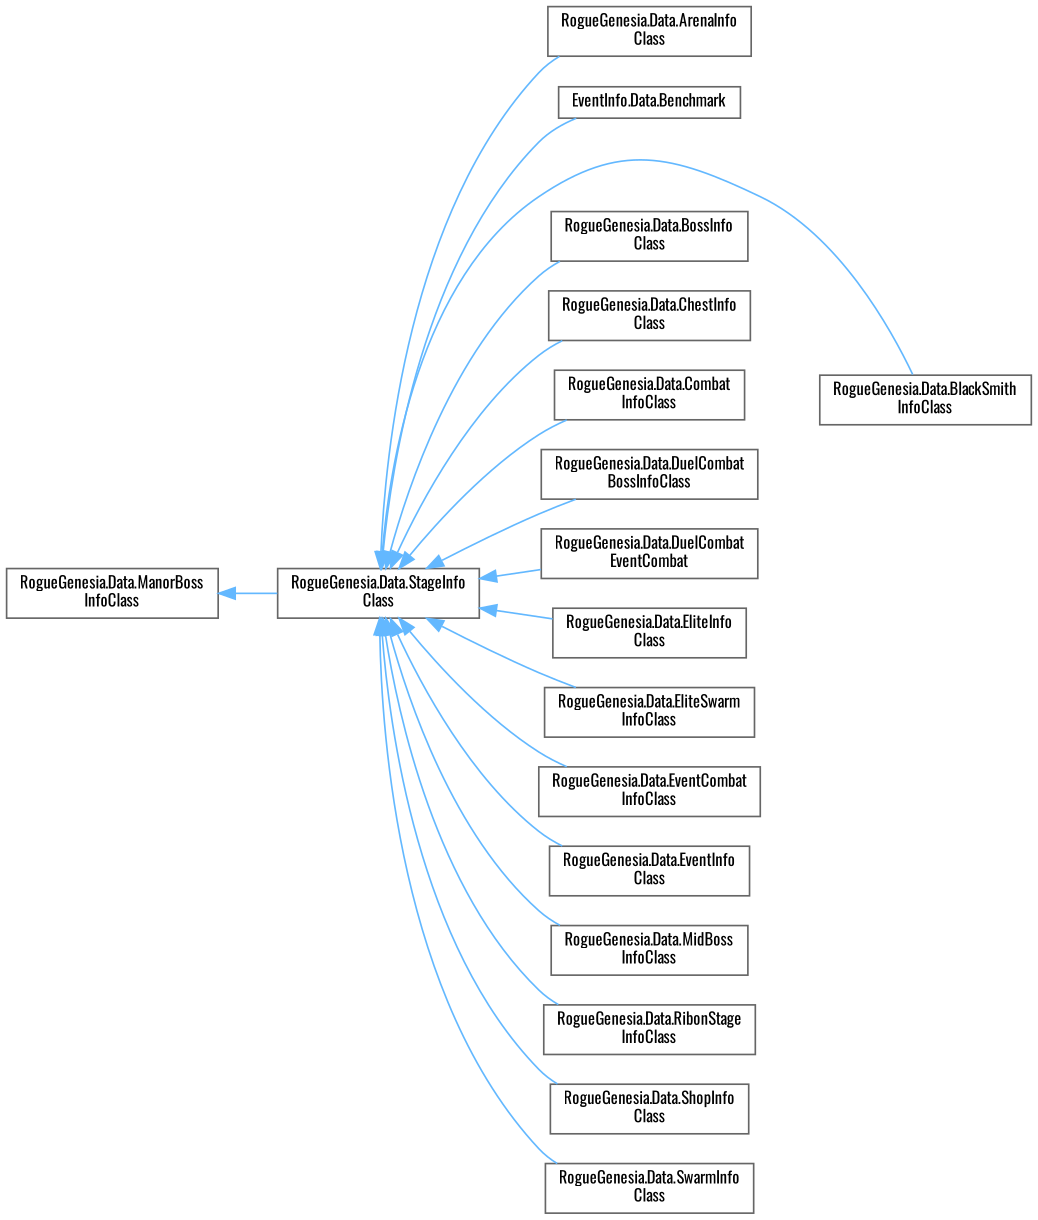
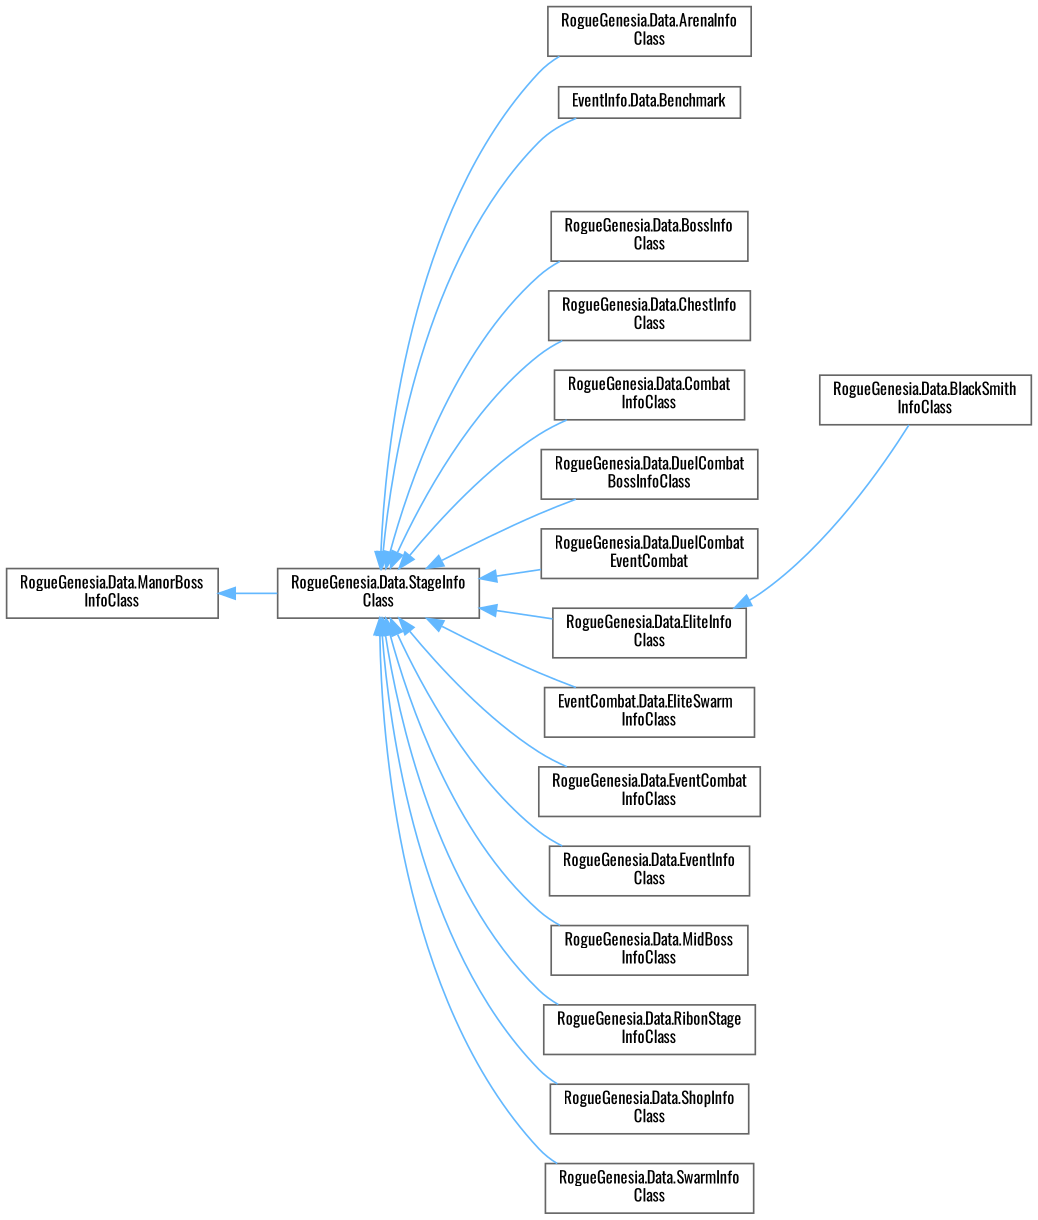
  digraph {
    fontname=Oswald
    rankdir=LR
    node [color=grey40 fillcolor=white fontname=Oswald fontsize=10 shape=box style=filled]
    edge [color=steelblue1 dir=back fontname=Oswald fontsize=10 labelfontname=Helvetica labelfontsize=10 style=solid]
    n1 [height=0.2 label="RogueGenesia.Data.StageInfo\lClass" width=0.4]
    n2 [height=0.2 label="RogueGenesia.Data.ArenaInfo\lClass" width=0.4]
    n3 [height=0.2 label="EventInfo.Data.Benchmark" width=0.4]
    n4 [height=0.2 label="RogueGenesia.Data.BlackSmith\lInfoClass" width=0.4]
    n5 [height=0.2 label="RogueGenesia.Data.BossInfo\lClass" width=0.4]
    n6 [height=0.2 label="RogueGenesia.Data.ChestInfo\lClass" width=0.4]
    n7 [height=0.2 label="RogueGenesia.Data.Combat\lInfoClass" width=0.4]
    n8 [height=0.2 label="RogueGenesia.Data.DuelCombat\lBossInfoClass" width=0.4]
    n9 [height=0.2 label="RogueGenesia.Data.DuelCombat\lEventCombat" width=0.4]
    n10 [height=0.2 label="RogueGenesia.Data.EliteInfo\lClass" width=0.4]
-   n11 [height=0.2 label="RogueGenesia.Data.EliteSwarm\lInfoClass" width=0.4]
+   n11 [height=0.2 label="EventCombat.Data.EliteSwarm\lInfoClass" width=0.4]
    n12 [height=0.2 label="RogueGenesia.Data.EventCombat\lInfoClass" width=0.4]
    n13 [height=0.2 label="RogueGenesia.Data.EventInfo\lClass" width=0.4]
    n14 [height=0.2 label="RogueGenesia.Data.MidBoss\lInfoClass" width=0.4]
    n15 [height=0.2 label="RogueGenesia.Data.RibonStage\lInfoClass" width=0.4]
    n16 [height=0.2 label="RogueGenesia.Data.ShopInfo\lClass" width=0.4]
    n17 [height=0.2 label="RogueGenesia.Data.SwarmInfo\lClass" width=0.4]
    n18 [height=0.2 label="RogueGenesia.Data.ManorBoss\lInfoClass" width=0.4]
    n1 -> n2
    n1 -> n3
-   n1 -> n4
+   n10 -> n4
    n1 -> n5
    n1 -> n6
    n1 -> n7
    n1 -> n8
    n1 -> n9
    n1 -> n10
    n1 -> n11
    n1 -> n12
    n1 -> n13
    n1 -> n14
    n1 -> n15
    n1 -> n16
    n1 -> n17
    n18 -> n1
  }
